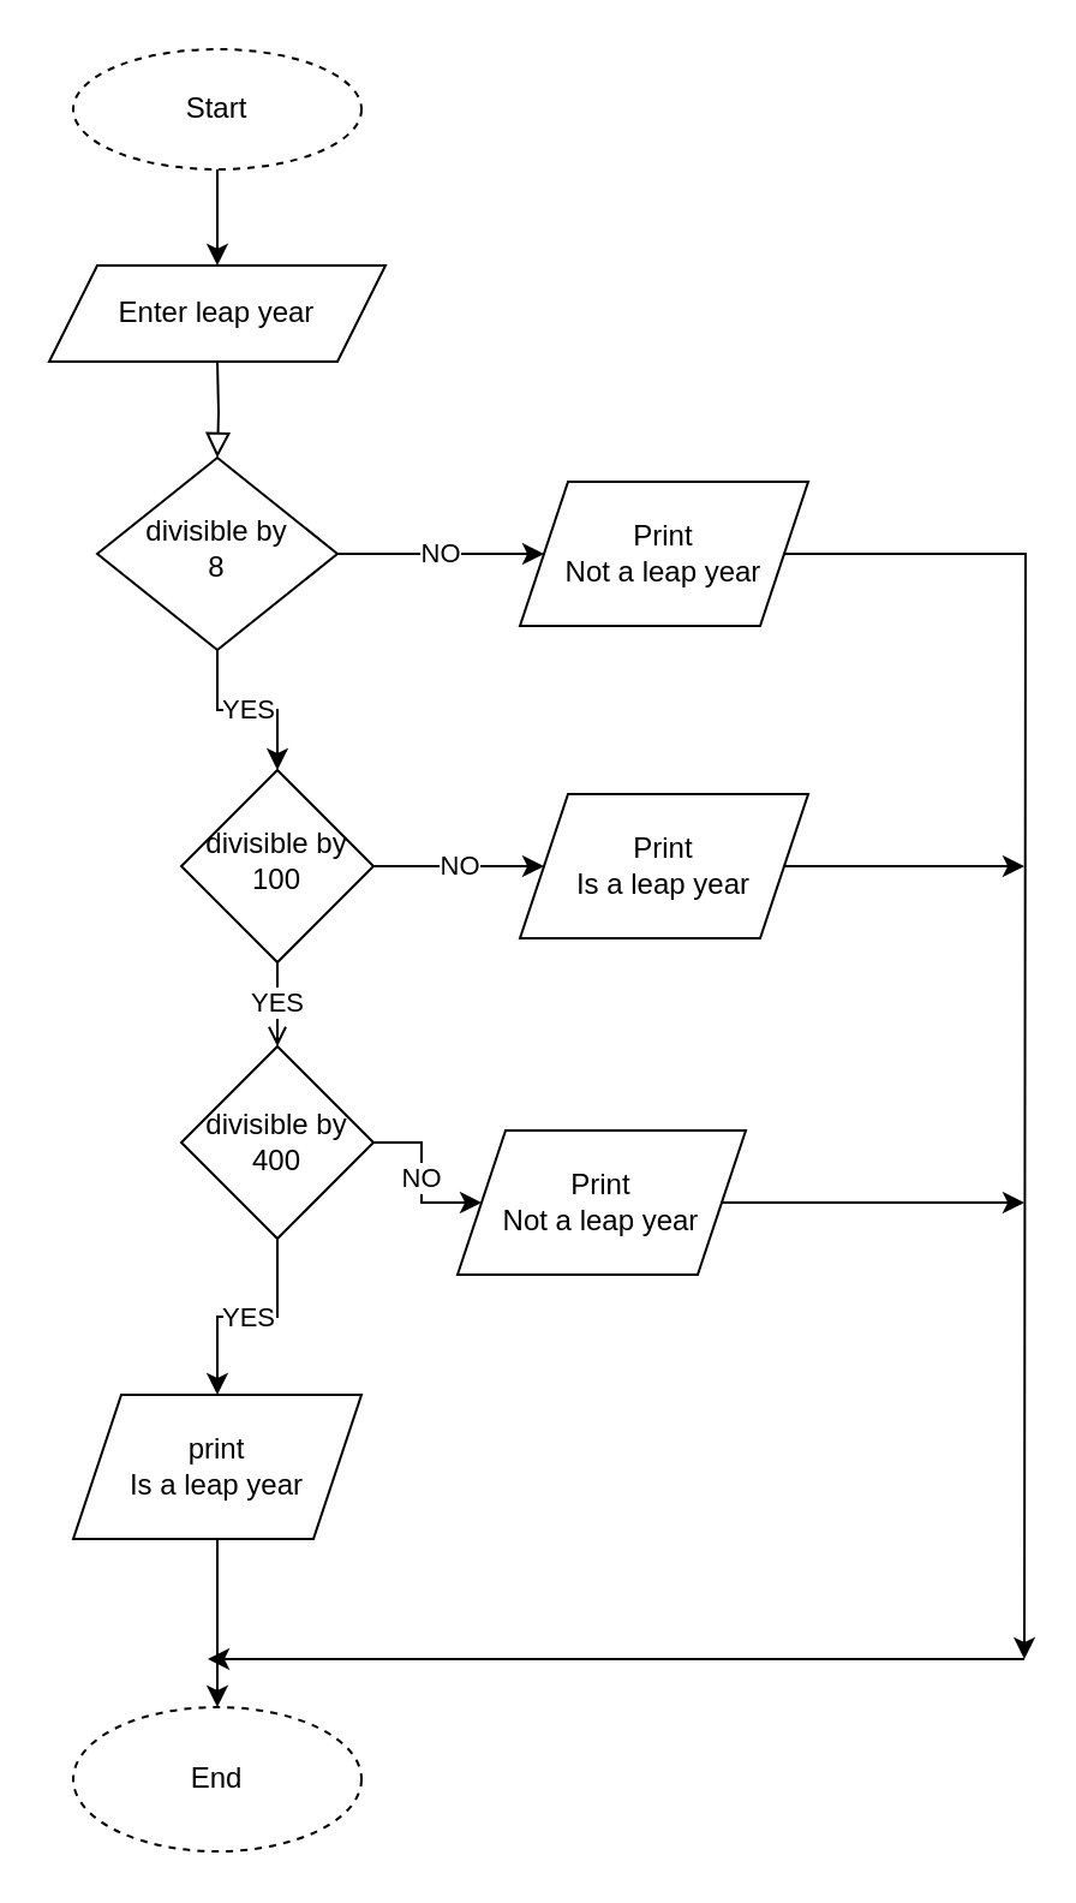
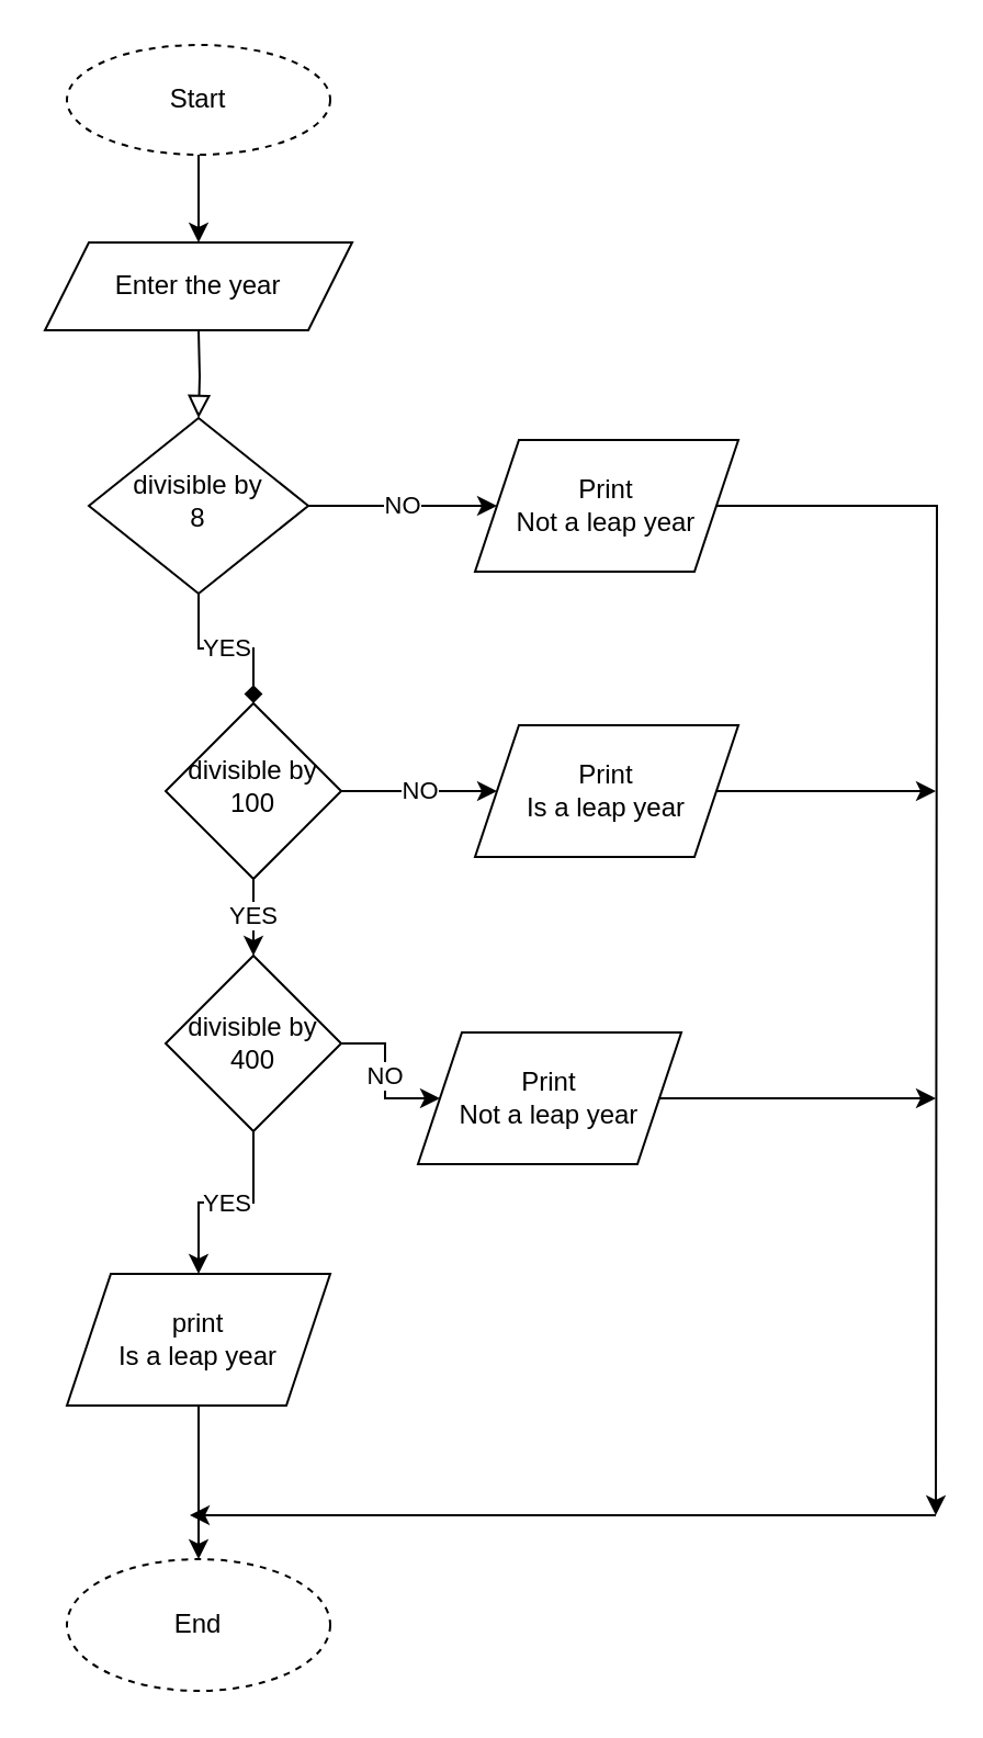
  <mxCell id="0" />
  <mxCell id="1" parent="0" />
  <mxCell id="2" value="" style="rounded=0;html=1;jettySize=auto;orthogonalLoop=1;fontSize=11;endArrow=block;endFill=0;endSize=8;strokeWidth=1;shadow=0;labelBackgroundColor=none;edgeStyle=orthogonalEdgeStyle;" parent="1" target="5" edge="1"><mxGeometry relative="1" as="geometry"><mxPoint x="90" y="150" as="sourcePoint" /></mxGeometry></mxCell>
- <mxCell id="3" value="YES" style="edgeStyle=orthogonalEdgeStyle;rounded=0;orthogonalLoop=1;jettySize=auto;html=1;" edge="1" parent="1" source="5" target="11"><mxGeometry relative="1" as="geometry" /></mxCell>
+ <mxCell id="3" value="YES" style="edgeStyle=orthogonalEdgeStyle;rounded=0;orthogonalLoop=1;jettySize=auto;html=1;endArrow=diamond;" edge="1" parent="1" source="5" target="11"><mxGeometry relative="1" as="geometry" /></mxCell>
  <mxCell id="4" value="NO" style="edgeStyle=orthogonalEdgeStyle;rounded=0;orthogonalLoop=1;jettySize=auto;html=1;" edge="1" parent="1" source="5" target="13"><mxGeometry relative="1" as="geometry" /></mxCell>
  <mxCell id="5" value="divisible by&lt;br&gt;8" style="rhombus;whiteSpace=wrap;html=1;shadow=0;fontFamily=Helvetica;fontSize=12;align=center;strokeWidth=1;spacing=6;spacingTop=-4;" parent="1" vertex="1"><mxGeometry x="40" y="190" width="100" height="80" as="geometry" /></mxCell>
  <mxCell id="6" style="edgeStyle=orthogonalEdgeStyle;rounded=0;orthogonalLoop=1;jettySize=auto;html=1;exitX=0.5;exitY=1;exitDx=0;exitDy=0;entryX=0.5;entryY=0;entryDx=0;entryDy=0;" edge="1" parent="1" source="7"><mxGeometry relative="1" as="geometry"><mxPoint x="90" y="110" as="targetPoint" /></mxGeometry></mxCell>
  <mxCell id="7" value="Start" style="ellipse;whiteSpace=wrap;html=1;dashed=1;" vertex="1" parent="1"><mxGeometry x="30" y="20" width="120" height="50" as="geometry" /></mxCell>
- <mxCell id="8" value="Enter leap year" style="shape=parallelogram;perimeter=parallelogramPerimeter;whiteSpace=wrap;html=1;fixedSize=1;" vertex="1" parent="1"><mxGeometry x="20" y="110" width="140" height="40" as="geometry" /></mxCell>
+ <mxCell id="8" value="Enter the year" style="shape=parallelogram;perimeter=parallelogramPerimeter;whiteSpace=wrap;html=1;fixedSize=1;" vertex="1" parent="1"><mxGeometry x="20" y="110" width="140" height="40" as="geometry" /></mxCell>
  <mxCell id="9" value="NO" style="edgeStyle=orthogonalEdgeStyle;rounded=0;orthogonalLoop=1;jettySize=auto;html=1;" edge="1" parent="1" source="11" target="15"><mxGeometry relative="1" as="geometry" /></mxCell>
- <mxCell id="10" value="YES" style="edgeStyle=orthogonalEdgeStyle;rounded=0;orthogonalLoop=1;jettySize=auto;html=1;endArrow=open;" edge="1" parent="1" source="11" target="18"><mxGeometry relative="1" as="geometry" /></mxCell>
+ <mxCell id="10" value="YES" style="edgeStyle=orthogonalEdgeStyle;rounded=0;orthogonalLoop=1;jettySize=auto;html=1;" edge="1" parent="1" source="11" target="18"><mxGeometry relative="1" as="geometry" /></mxCell>
  <mxCell id="11" value="divisible by&lt;br&gt;100" style="rhombus;whiteSpace=wrap;html=1;shadow=0;strokeWidth=1;spacing=6;spacingTop=-4;" vertex="1" parent="1"><mxGeometry x="75" y="320" width="80" height="80" as="geometry" /></mxCell>
  <mxCell id="12" style="edgeStyle=orthogonalEdgeStyle;rounded=0;orthogonalLoop=1;jettySize=auto;html=1;exitX=1;exitY=0.5;exitDx=0;exitDy=0;" edge="1" parent="1" source="13"><mxGeometry relative="1" as="geometry"><mxPoint x="426" y="690" as="targetPoint" /></mxGeometry></mxCell>
  <mxCell id="13" value="Print&lt;br&gt;Not a leap year" style="shape=parallelogram;perimeter=parallelogramPerimeter;whiteSpace=wrap;html=1;fixedSize=1;" vertex="1" parent="1"><mxGeometry x="216" y="200" width="120" height="60" as="geometry" /></mxCell>
  <mxCell id="14" style="edgeStyle=orthogonalEdgeStyle;rounded=0;orthogonalLoop=1;jettySize=auto;html=1;exitX=1;exitY=0.5;exitDx=0;exitDy=0;" edge="1" parent="1" source="15"><mxGeometry relative="1" as="geometry"><mxPoint x="426" y="360" as="targetPoint" /></mxGeometry></mxCell>
  <mxCell id="15" value="Print&lt;br&gt;Is a leap year" style="shape=parallelogram;perimeter=parallelogramPerimeter;whiteSpace=wrap;html=1;fixedSize=1;" vertex="1" parent="1"><mxGeometry x="216" y="330" width="120" height="60" as="geometry" /></mxCell>
  <mxCell id="16" value="NO" style="edgeStyle=orthogonalEdgeStyle;rounded=0;orthogonalLoop=1;jettySize=auto;html=1;" edge="1" parent="1" source="18" target="20"><mxGeometry relative="1" as="geometry" /></mxCell>
  <mxCell id="17" value="YES" style="edgeStyle=orthogonalEdgeStyle;rounded=0;orthogonalLoop=1;jettySize=auto;html=1;" edge="1" parent="1" source="18" target="22"><mxGeometry relative="1" as="geometry" /></mxCell>
  <mxCell id="18" value="divisible by 400" style="rhombus;whiteSpace=wrap;html=1;" vertex="1" parent="1"><mxGeometry x="75" y="435" width="80" height="80" as="geometry" /></mxCell>
  <mxCell id="19" style="edgeStyle=orthogonalEdgeStyle;rounded=0;orthogonalLoop=1;jettySize=auto;html=1;exitX=1;exitY=0.5;exitDx=0;exitDy=0;" edge="1" parent="1" source="20"><mxGeometry relative="1" as="geometry"><mxPoint x="426" y="500" as="targetPoint" /></mxGeometry></mxCell>
  <mxCell id="20" value="Print&lt;br&gt;Not a leap year" style="shape=parallelogram;perimeter=parallelogramPerimeter;whiteSpace=wrap;html=1;fixedSize=1;" vertex="1" parent="1"><mxGeometry x="190" y="470" width="120" height="60" as="geometry" /></mxCell>
  <mxCell id="21" value="" style="edgeStyle=orthogonalEdgeStyle;rounded=0;orthogonalLoop=1;jettySize=auto;html=1;" edge="1" parent="1" source="22" target="23"><mxGeometry relative="1" as="geometry"><Array as="points"><mxPoint x="90" y="670" /><mxPoint x="90" y="670" /></Array></mxGeometry></mxCell>
  <mxCell id="22" value="print&lt;br&gt;Is a leap year" style="shape=parallelogram;perimeter=parallelogramPerimeter;whiteSpace=wrap;html=1;fixedSize=1;" vertex="1" parent="1"><mxGeometry x="30" y="580" width="120" height="60" as="geometry" /></mxCell>
  <mxCell id="23" value="End" style="ellipse;whiteSpace=wrap;html=1;dashed=1;" vertex="1" parent="1"><mxGeometry x="30" y="710" width="120" height="60" as="geometry" /></mxCell>
  <mxCell id="24" value="" style="endArrow=classic;html=1;rounded=0;" edge="1" parent="1"><mxGeometry width="50" height="50" relative="1" as="geometry"><mxPoint x="426" y="690" as="sourcePoint" /><mxPoint x="86" y="690" as="targetPoint" /></mxGeometry></mxCell>
